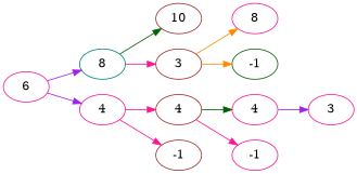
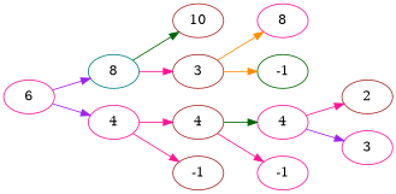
  digraph {
    rankdir=LR
    node [color=deeppink]
    edge [color=deeppink]
    n1 [label=6]
    n2 [label=8 color=teal]
    n3 [label=4]
    n4 [label=10 color=brown]
    n5 [label=3 color=brown]
    n6 [label=8]
    n7 [label=-1 color=darkgreen]
    n8 [label=4 color=brown]
    n9 [label=-1 color=brown]
    n10 [label=4]
    n11 [label=-1]
+   n12 [label=2 color=brown]
    n13 [label=3]
    n1 -> n2 [color=purple]
    n1 -> n3 [color=purple]
    n2 -> n4 [color=darkgreen]
    n2 -> n5
    n3 -> n8
    n3 -> n9
    n5 -> n6 [color=darkorange]
    n5 -> n7 [color=darkorange]
    n8 -> n10 [color=darkgreen]
    n8 -> n11
+   n10 -> n12
    n10 -> n13 [color=purple]
  }
